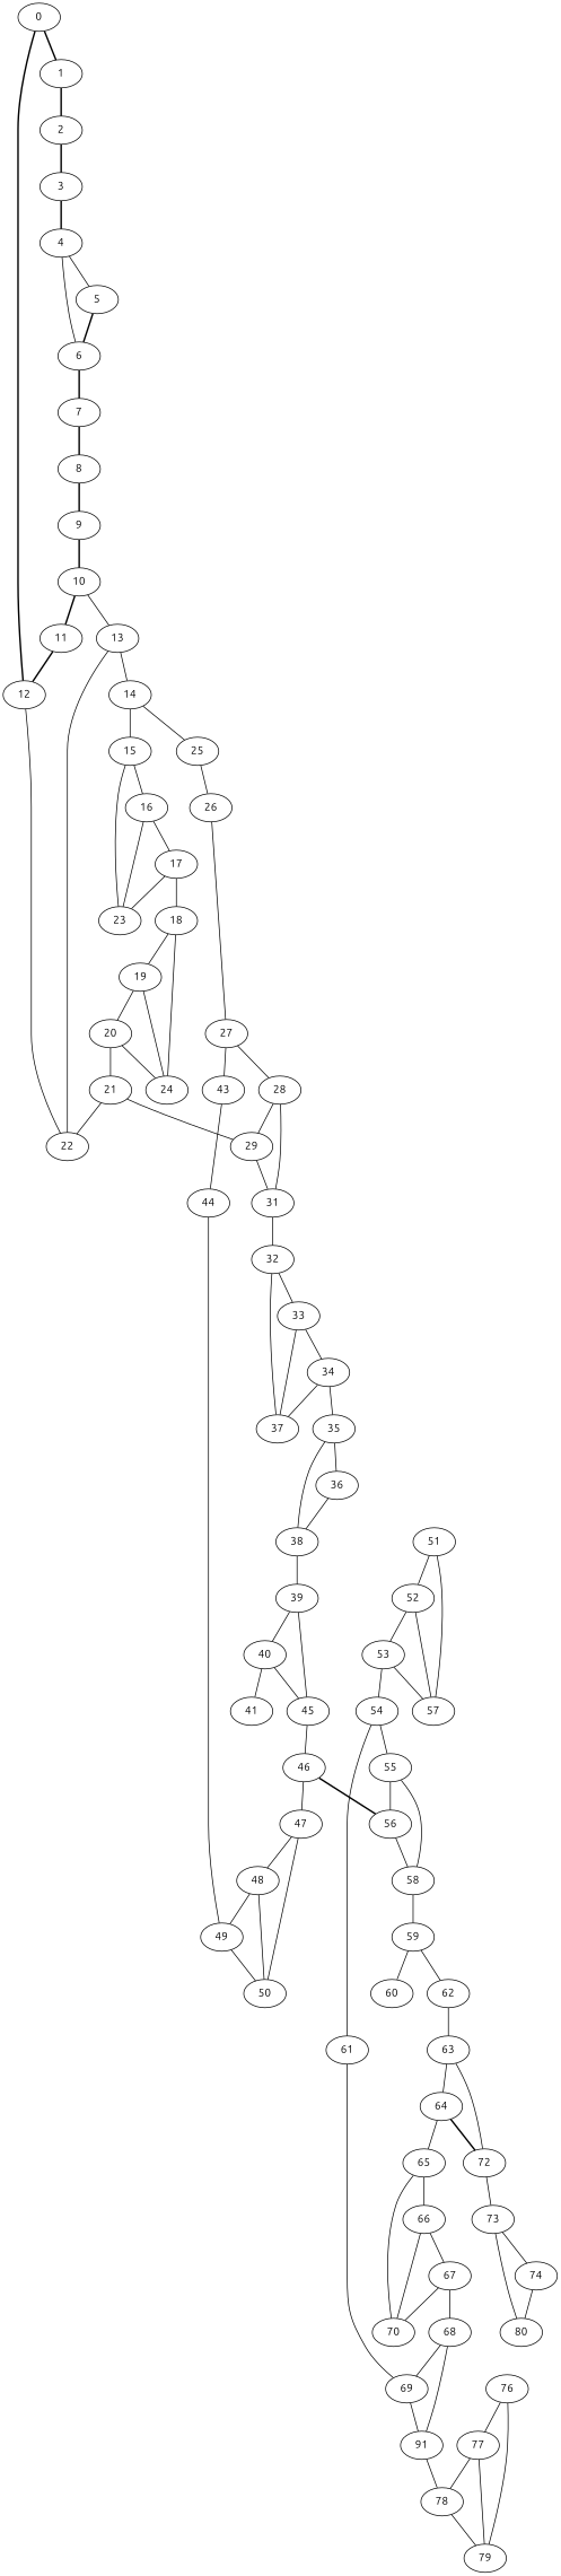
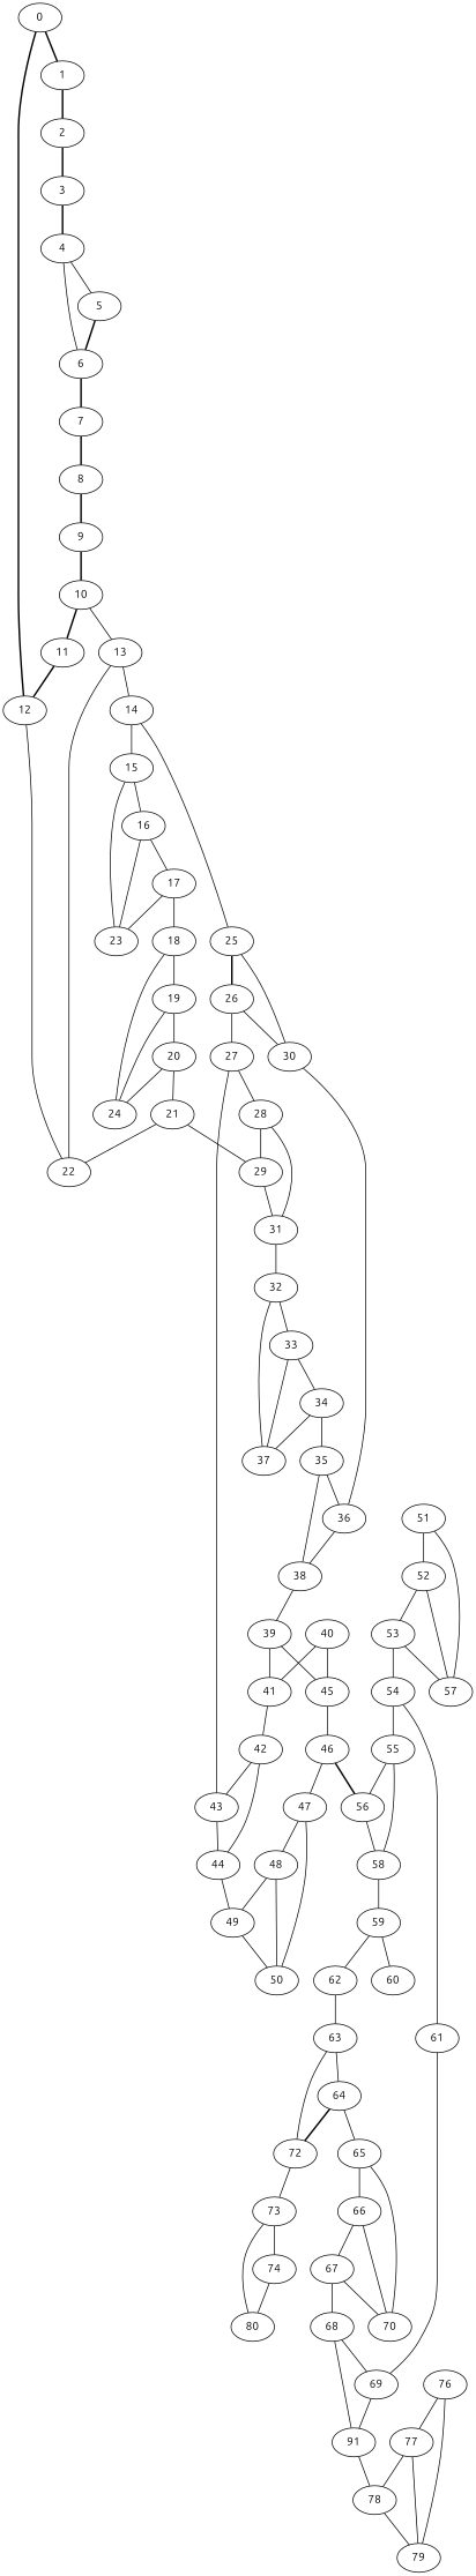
  graph {
    fontname=Ubuntu
    node [fontname=Ubuntu]
    edge [fontname=Ubuntu]
    0
    1
    12
    2
    22
    3
    4
    5
    6
    7
    8
    9
    10
    11
    13
    14
    15
    25
    16
    23
    26
+   30
    17
    27
    36
    18
    19
    24
    20
    21
    29
    31
    32
    28
    43
    38
    44
    49
    33
    37
    39
    34
    35
    40
    45
    41
    46
+   42
    47
    56
    51
    52
    57
    53
    50
    48
    58
    59
    54
    55
    61
    69
    n63 [label=91]
    60
    62
    63
    64
    72
    78
    65
    73
    66
    70
    74
    80
    67
    68
    79
    76
    77
    0 -- 1 [style=bold]
    0 -- 12 [style=bold]
    1 -- 2 [style=bold]
    12 -- 22
    2 -- 3 [style=bold]
    3 -- 4 [style=bold]
    4 -- 5 [style=solid]
    4 -- 6
    5 -- 6 [style=bold]
    6 -- 7 [style=bold]
    7 -- 8 [style=bold]
    8 -- 9 [style=bold]
    9 -- 10 [style=bold]
    10 -- 11 [style=bold]
    10 -- 13
    11 -- 12 [style=bold]
    13 -- 22
    13 -- 14
    14 -- 15
    14 -- 25
    15 -- 16
    15 -- 23
-   25 -- 26
+   25 -- 26 [style=bold]
+   25 -- 30
    16 -- 23
    16 -- 17
+   26 -- 30
    26 -- 27
+   30 -- 36
    17 -- 23
    17 -- 18
    27 -- 28
    27 -- 43
    36 -- 38
    18 -- 19
    18 -- 24
    19 -- 24
    19 -- 20
    20 -- 24
    20 -- 21
    21 -- 22
    21 -- 29
    29 -- 31
    31 -- 32
    32 -- 33
    32 -- 37
    28 -- 29
    28 -- 31
    43 -- 44
    38 -- 39
    44 -- 49
    49 -- 50
    33 -- 37
    33 -- 34
-   39 -- 40
+   39 -- 41
    39 -- 45
    34 -- 37
    34 -- 35
    35 -- 36
    35 -- 38
    40 -- 45
    40 -- 41
    45 -- 46
+   41 -- 42
    46 -- 47
    46 -- 56 [style=bold]
+   42 -- 43
+   42 -- 44
    47 -- 50
    47 -- 48
    56 -- 58
    51 -- 52
    51 -- 57
    52 -- 57
    52 -- 53
    53 -- 57
    53 -- 54
    48 -- 49
    48 -- 50
    58 -- 59
    59 -- 60
    59 -- 62
    54 -- 55
    54 -- 61
    55 -- 56
    55 -- 58
    61 -- 69
    69 -- n63
    n63 -- 78
    62 -- 63
    63 -- 64
    63 -- 72
    64 -- 72 [style=bold]
    64 -- 65
    72 -- 73
    78 -- 79
    65 -- 66
    65 -- 70
    73 -- 74
    73 -- 80
    66 -- 70
    66 -- 67
    74 -- 80
    67 -- 70
    67 -- 68
    68 -- 69
    68 -- n63
    76 -- 79
    76 -- 77
    77 -- 78
    77 -- 79
  }
